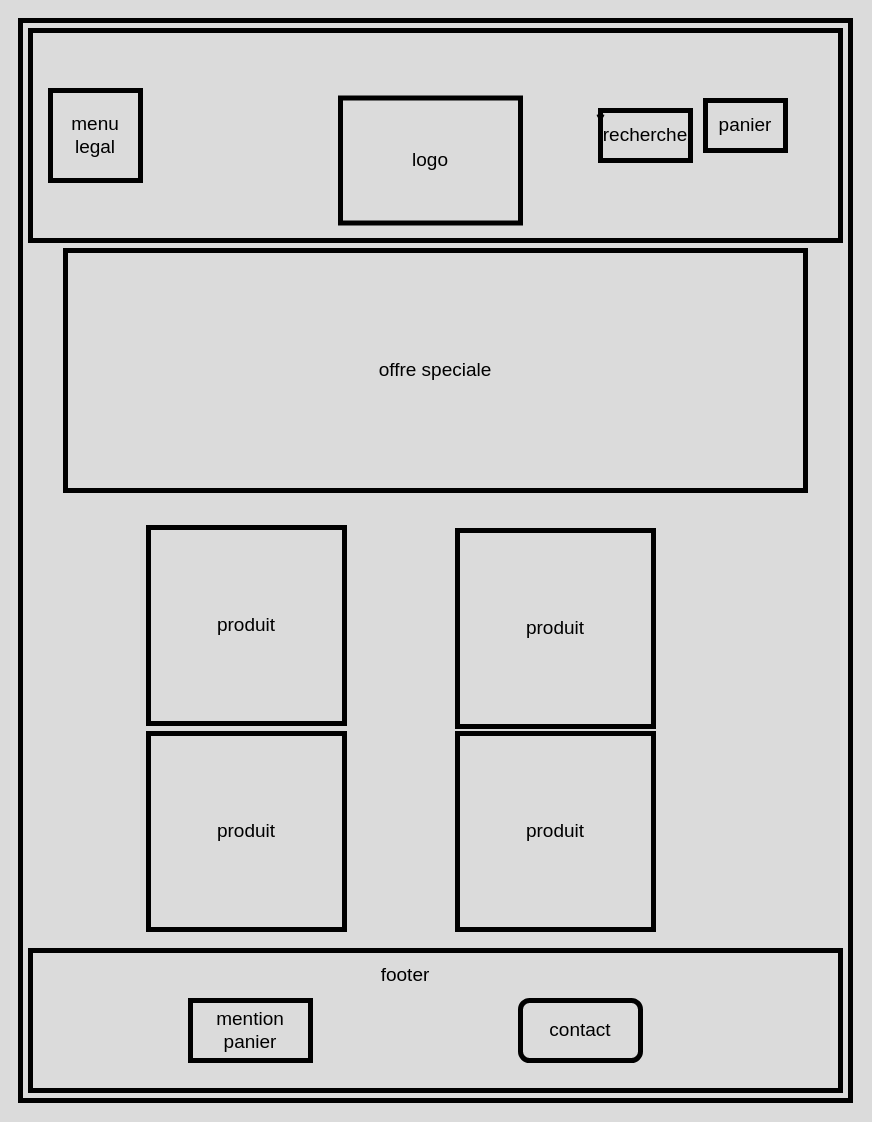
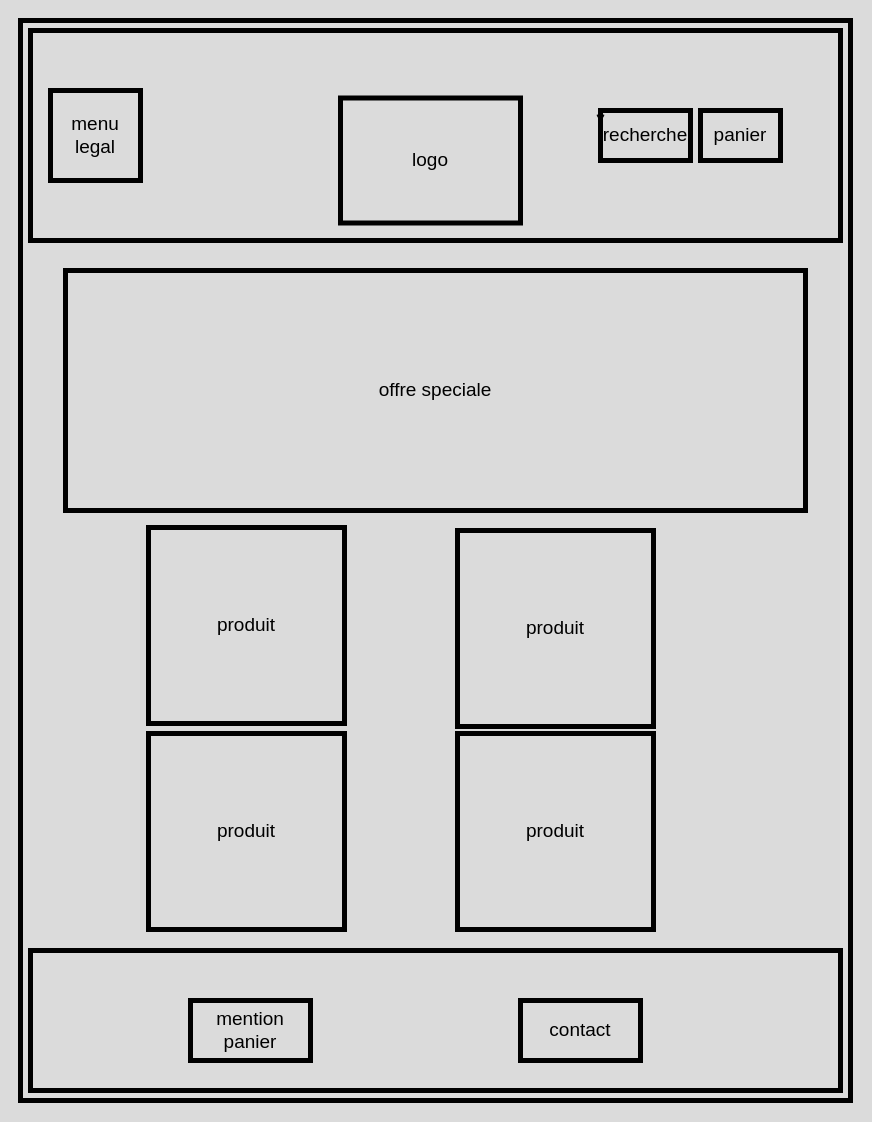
  <mxCell id="0" />
  <mxCell id="1" parent="0" />
  <mxCell id="2" value="" style="rounded=0;whiteSpace=wrap;html=1;strokeColor=#000000;strokeWidth=5;fillColor=none;" vertex="1" parent="1"><mxGeometry x="20" y="20" width="830" height="1080" as="geometry" /></mxCell>
  <mxCell id="3" value="" style="rounded=0;whiteSpace=wrap;html=1;strokeColor=#000000;strokeWidth=5;fillColor=none;" vertex="1" parent="1"><mxGeometry x="30" y="30" width="810" height="210" as="geometry" /></mxCell>
  <mxCell id="4" value="&lt;font color=&quot;#000000&quot; style=&quot;font-size: 19px;&quot;&gt;menu legal&lt;/font&gt;" style="whiteSpace=wrap;html=1;aspect=fixed;strokeColor=#000000;strokeWidth=5;fillColor=none;" vertex="1" parent="1"><mxGeometry x="50" y="90" width="90" height="90" as="geometry" /></mxCell>
  <mxCell id="5" value="logo" style="rounded=0;whiteSpace=wrap;html=1;strokeColor=#000000;strokeWidth=5;fontSize=19;fontColor=#000000;fillColor=none;" vertex="1" parent="1"><mxGeometry x="340" y="97.5" width="180" height="125" as="geometry" /></mxCell>
- <mxCell id="6" value="panier" style="rounded=0;whiteSpace=wrap;html=1;strokeColor=#000000;strokeWidth=5;fontSize=19;fontColor=#000000;fillColor=none;" vertex="1" parent="1"><mxGeometry x="705" y="100" width="80" height="50" as="geometry" /></mxCell>
+ <mxCell id="6" value="panier" style="rounded=0;whiteSpace=wrap;html=1;strokeColor=#000000;strokeWidth=5;fontSize=19;fontColor=#000000;fillColor=none;" vertex="1" parent="1"><mxGeometry x="700" y="110" width="80" height="50" as="geometry" /></mxCell>
  <mxCell id="7" value="recherche" style="rounded=0;whiteSpace=wrap;html=1;strokeColor=#000000;strokeWidth=5;fontSize=19;fontColor=#000000;fillColor=none;" vertex="1" parent="1"><mxGeometry x="600" y="110" width="90" height="50" as="geometry" /></mxCell>
  <mxCell id="8" style="edgeStyle=none;html=1;exitX=0;exitY=0;exitDx=0;exitDy=0;entryX=0;entryY=0.25;entryDx=0;entryDy=0;fontSize=19;fontColor=#000000;" edge="1" parent="1" source="7" target="7"><mxGeometry relative="1" as="geometry" /></mxCell>
- <mxCell id="9" value="offre speciale" style="rounded=0;whiteSpace=wrap;html=1;strokeColor=#000000;strokeWidth=5;fontSize=19;fontColor=#000000;fillColor=none;" vertex="1" parent="1"><mxGeometry x="65" y="250" width="740" height="240" as="geometry" /></mxCell>
+ <mxCell id="9" value="offre speciale" style="rounded=0;whiteSpace=wrap;html=1;strokeColor=#000000;strokeWidth=5;fontSize=19;fontColor=#000000;fillColor=none;" vertex="1" parent="1"><mxGeometry x="65" y="270" width="740" height="240" as="geometry" /></mxCell>
  <mxCell id="10" value="produit" style="whiteSpace=wrap;html=1;aspect=fixed;strokeColor=#000000;strokeWidth=5;fontSize=19;fontColor=#000000;fillColor=none;" vertex="1" parent="1"><mxGeometry x="457" y="530" width="196" height="196" as="geometry" /></mxCell>
  <mxCell id="11" value="produit" style="whiteSpace=wrap;html=1;aspect=fixed;strokeColor=#000000;strokeWidth=5;fontSize=19;fontColor=#000000;fillColor=none;" vertex="1" parent="1"><mxGeometry x="148" y="527" width="196" height="196" as="geometry" /></mxCell>
  <mxCell id="12" value="produit" style="whiteSpace=wrap;html=1;aspect=fixed;strokeColor=#000000;strokeWidth=5;fontSize=19;fontColor=#000000;fillColor=none;" vertex="1" parent="1"><mxGeometry x="148" y="733" width="196" height="196" as="geometry" /></mxCell>
  <mxCell id="13" value="produit" style="whiteSpace=wrap;html=1;aspect=fixed;strokeColor=#000000;strokeWidth=5;fontSize=19;fontColor=#000000;fillColor=none;" vertex="1" parent="1"><mxGeometry x="457" y="733" width="196" height="196" as="geometry" /></mxCell>
  <mxCell id="14" value="" style="rounded=0;whiteSpace=wrap;html=1;strokeColor=#000000;strokeWidth=5;fontSize=19;fontColor=#000000;fillColor=none;" vertex="1" parent="1"><mxGeometry x="30" y="950" width="810" height="140" as="geometry" /></mxCell>
- <mxCell id="15" value="footer" style="text;html=1;strokeColor=none;fillColor=none;align=center;verticalAlign=middle;whiteSpace=wrap;rounded=0;strokeWidth=5;fontSize=19;fontColor=#000000;" vertex="1" parent="1"><mxGeometry x="375" y="960" width="60" height="30" as="geometry" /></mxCell>
- <mxCell id="16" value="contact" style="whiteSpace=wrap;html=1;strokeColor=#000000;strokeWidth=5;fontSize=19;fontColor=#000000;fillColor=none;rounded=1;" vertex="1" parent="1"><mxGeometry x="520" y="1000" width="120" height="60" as="geometry" /></mxCell>
+ <mxCell id="16" value="contact" style="rounded=0;whiteSpace=wrap;html=1;strokeColor=#000000;strokeWidth=5;fontSize=19;fontColor=#000000;fillColor=none;" vertex="1" parent="1"><mxGeometry x="520" y="1000" width="120" height="60" as="geometry" /></mxCell>
  <mxCell id="17" value="mention panier" style="rounded=0;whiteSpace=wrap;html=1;strokeColor=#000000;strokeWidth=5;fontSize=19;fontColor=#000000;fillColor=none;" vertex="1" parent="1"><mxGeometry x="190" y="1000" width="120" height="60" as="geometry" /></mxCell>
